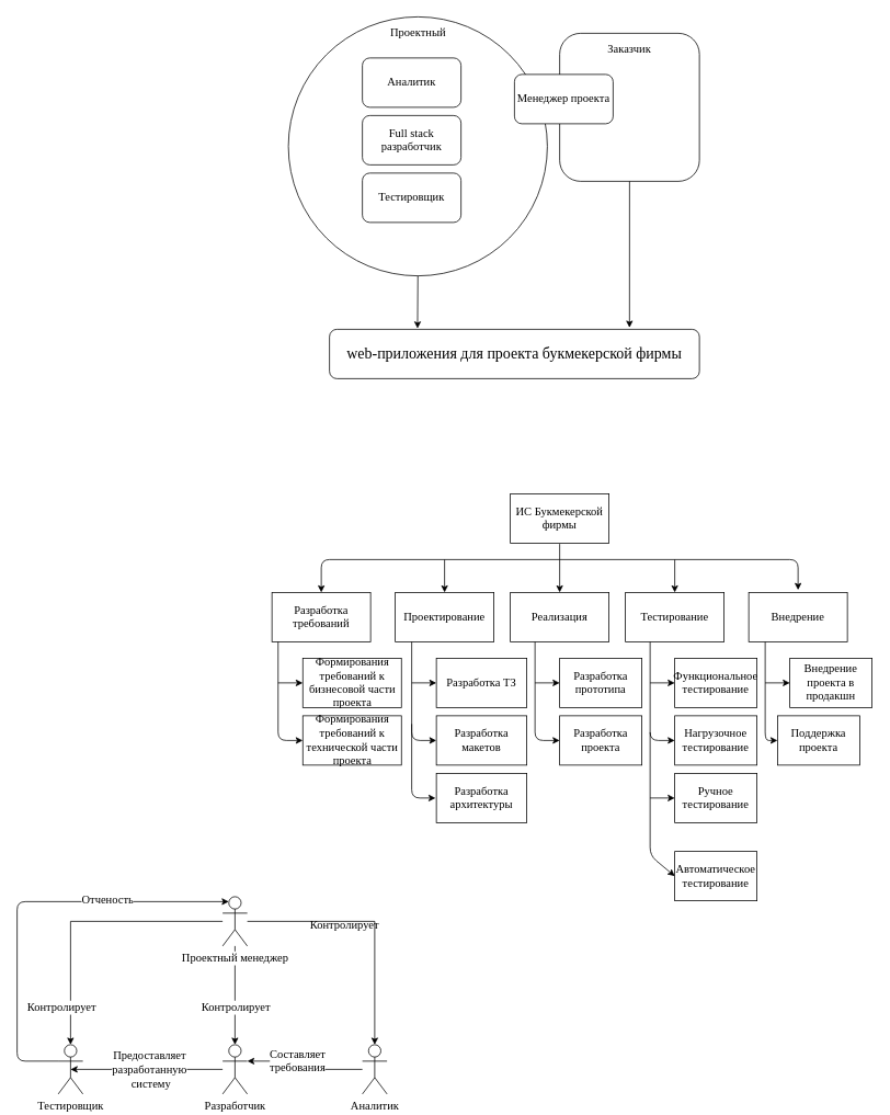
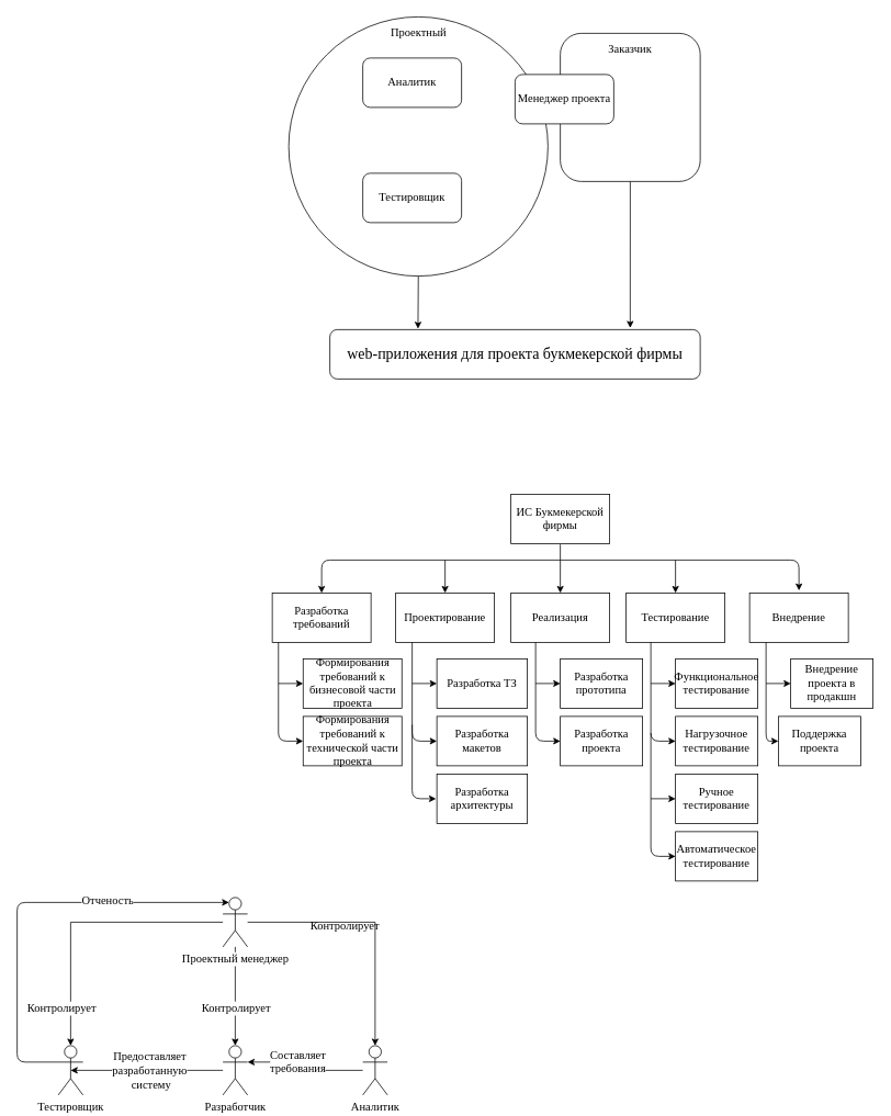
  <mxCell id="0" />
  <mxCell id="1" parent="0" />
  <mxCell id="2" value="" style="rounded=1;whiteSpace=wrap;html=1;fontFamily=Times New Roman;fontSize=14;" vertex="1" parent="1"><mxGeometry x="680" y="40" width="170" height="180" as="geometry" /></mxCell>
  <mxCell id="3" value="Заказчик" style="text;html=1;strokeColor=none;fillColor=none;align=center;verticalAlign=middle;whiteSpace=wrap;rounded=0;fontFamily=Times New Roman;fontSize=14;" vertex="1" parent="1"><mxGeometry x="745" y="50" width="40" height="20" as="geometry" /></mxCell>
  <mxCell id="4" value="" style="ellipse;whiteSpace=wrap;html=1;aspect=fixed;" vertex="1" parent="1"><mxGeometry x="350" y="20" width="315" height="315" as="geometry" /></mxCell>
  <mxCell id="5" value="Проектный" style="text;html=1;strokeColor=none;fillColor=none;align=center;verticalAlign=middle;whiteSpace=wrap;rounded=0;fontFamily=Times New Roman;fontSize=14;" vertex="1" parent="1"><mxGeometry x="487.5" y="30" width="40" height="20" as="geometry" /></mxCell>
  <mxCell id="6" value="Менеджер проекта" style="rounded=1;whiteSpace=wrap;html=1;fontFamily=Times New Roman;fontSize=14;" vertex="1" parent="1"><mxGeometry x="625" y="90" width="120" height="60" as="geometry" /></mxCell>
  <mxCell id="7" value="Аналитик" style="rounded=1;whiteSpace=wrap;html=1;fontFamily=Times New Roman;fontSize=14;" vertex="1" parent="1"><mxGeometry x="440" y="70" width="120" height="60" as="geometry" /></mxCell>
- <mxCell id="8" value="&lt;span lang=&quot;EN-US&quot; style=&quot;font-size: 14px;&quot;&gt;Full stack&lt;/span&gt;&lt;span style=&quot;font-size: 14px;&quot;&gt; разработчик&lt;/span&gt;" style="rounded=1;whiteSpace=wrap;html=1;fontFamily=Times New Roman;fontSize=14;" vertex="1" parent="1"><mxGeometry x="440" y="140" width="120" height="60" as="geometry" /></mxCell>
  <mxCell id="9" value="&lt;span style=&quot;font-size: 14px;&quot;&gt;Тестировщик&lt;/span&gt;" style="rounded=1;whiteSpace=wrap;html=1;fontFamily=Times New Roman;fontSize=14;" vertex="1" parent="1"><mxGeometry x="440" y="210" width="120" height="60" as="geometry" /></mxCell>
  <mxCell id="10" value="&lt;span style=&quot;font-size: 14pt ; font-family: &amp;#34;times new roman&amp;#34; , serif&quot;&gt;web-приложения для проекта букмекерской фирмы&lt;/span&gt;" style="rounded=1;whiteSpace=wrap;html=1;fontFamily=Times New Roman;fontSize=14;" vertex="1" parent="1"><mxGeometry y="400" width="450" height="60" as="geometry" x="400" /></mxCell>
  <mxCell id="11" value="" style="endArrow=classic;html=1;fontFamily=Times New Roman;fontSize=14;exitX=0.5;exitY=1;exitDx=0;exitDy=0;entryX=0.238;entryY=-0.017;entryDx=0;entryDy=0;entryPerimeter=0;" edge="1" parent="1" source="4" target="10"><mxGeometry width="50" height="50" relative="1" as="geometry"><mxPoint x="560" y="380" as="sourcePoint" /><mxPoint x="610" y="330" as="targetPoint" /></mxGeometry></mxCell>
  <mxCell id="12" value="" style="endArrow=classic;html=1;fontFamily=Times New Roman;fontSize=14;exitX=0.5;exitY=1;exitDx=0;exitDy=0;entryX=0.811;entryY=-0.033;entryDx=0;entryDy=0;entryPerimeter=0;" edge="1" parent="1" source="2" target="10"><mxGeometry width="50" height="50" relative="1" as="geometry"><mxPoint x="770" y="300" as="sourcePoint" /><mxPoint x="820" y="250" as="targetPoint" /></mxGeometry></mxCell>
  <mxCell id="13" value="ИС Букмекерской фирмы" style="rounded=0;whiteSpace=wrap;html=1;fontFamily=Times New Roman;fontSize=14;" vertex="1" parent="1"><mxGeometry x="620" y="600" width="120" height="60" as="geometry" /></mxCell>
  <mxCell id="14" value="Разработка требований" style="rounded=0;whiteSpace=wrap;html=1;fontFamily=Times New Roman;fontSize=14;" vertex="1" parent="1"><mxGeometry x="330" y="720" width="120" height="60" as="geometry" /></mxCell>
  <mxCell id="15" value="Проектирование" style="rounded=0;whiteSpace=wrap;html=1;fontFamily=Times New Roman;fontSize=14;" vertex="1" parent="1"><mxGeometry x="480" y="720" width="120" height="60" as="geometry" /></mxCell>
  <mxCell id="16" value="Реализация" style="rounded=0;whiteSpace=wrap;html=1;fontFamily=Times New Roman;fontSize=14;" vertex="1" parent="1"><mxGeometry x="620" y="720" width="120" height="60" as="geometry" /></mxCell>
  <mxCell id="17" value="Тестирование" style="rounded=0;whiteSpace=wrap;html=1;fontFamily=Times New Roman;fontSize=14;" vertex="1" parent="1"><mxGeometry x="760" y="720" width="120" height="60" as="geometry" /></mxCell>
  <mxCell id="18" value="Внедрение" style="rounded=0;whiteSpace=wrap;html=1;fontFamily=Times New Roman;fontSize=14;" vertex="1" parent="1"><mxGeometry x="910" y="720" width="120" height="60" as="geometry" /></mxCell>
  <mxCell id="19" value="" style="endArrow=classic;html=1;fontFamily=Times New Roman;fontSize=14;entryX=0.5;entryY=0;entryDx=0;entryDy=0;" edge="1" parent="1" target="16"><mxGeometry width="50" height="50" relative="1" as="geometry"><mxPoint x="680" y="661" as="sourcePoint" /><mxPoint x="730" y="680" as="targetPoint" /></mxGeometry></mxCell>
  <mxCell id="20" value="" style="endArrow=classic;html=1;fontFamily=Times New Roman;fontSize=14;entryX=0.5;entryY=0;entryDx=0;entryDy=0;" edge="1" parent="1" target="14"><mxGeometry width="50" height="50" relative="1" as="geometry"><mxPoint x="680" y="680" as="sourcePoint" /><mxPoint x="670" y="660" as="targetPoint" /><Array as="points"><mxPoint x="390" y="680" /></Array></mxGeometry></mxCell>
  <mxCell id="21" value="" style="endArrow=classic;html=1;fontFamily=Times New Roman;fontSize=14;entryX=0.5;entryY=0;entryDx=0;entryDy=0;" edge="1" parent="1" target="15"><mxGeometry width="50" height="50" relative="1" as="geometry"><mxPoint x="540" y="680" as="sourcePoint" /><mxPoint x="590" y="700" as="targetPoint" /></mxGeometry></mxCell>
  <mxCell id="22" value="" style="endArrow=classic;html=1;fontFamily=Times New Roman;fontSize=14;" edge="1" parent="1"><mxGeometry width="50" height="50" relative="1" as="geometry"><mxPoint x="680" y="680" as="sourcePoint" /><mxPoint x="970" y="717" as="targetPoint" /><Array as="points"><mxPoint x="970" y="680" /></Array></mxGeometry></mxCell>
  <mxCell id="23" value="" style="endArrow=classic;html=1;fontFamily=Times New Roman;fontSize=14;entryX=0.5;entryY=0;entryDx=0;entryDy=0;" edge="1" parent="1" target="17"><mxGeometry width="50" height="50" relative="1" as="geometry"><mxPoint x="820" y="680" as="sourcePoint" /><mxPoint x="860" y="680" as="targetPoint" /></mxGeometry></mxCell>
  <mxCell id="24" value="Формирования требований к бизнесовой части проекта" style="rounded=0;whiteSpace=wrap;html=1;fontFamily=Times New Roman;fontSize=14;" vertex="1" parent="1"><mxGeometry x="367.5" y="800" width="120" height="60" as="geometry" /></mxCell>
  <mxCell id="25" value="Формирования требований к технической части проекта" style="rounded=0;whiteSpace=wrap;html=1;fontFamily=Times New Roman;fontSize=14;" vertex="1" parent="1"><mxGeometry x="367.5" y="870" width="120" height="60" as="geometry" /></mxCell>
  <mxCell id="26" value="" style="endArrow=classic;html=1;fontFamily=Times New Roman;fontSize=14;exitX=0.25;exitY=1;exitDx=0;exitDy=0;entryX=0;entryY=0.5;entryDx=0;entryDy=0;" edge="1" parent="1" target="25"><mxGeometry width="50" height="50" relative="1" as="geometry"><mxPoint x="337.5" y="780" as="sourcePoint" /><mxPoint x="407.5" y="830" as="targetPoint" /><Array as="points"><mxPoint x="337.5" y="900" /></Array></mxGeometry></mxCell>
  <mxCell id="27" value="" style="endArrow=classic;html=1;fontFamily=Times New Roman;fontSize=14;entryX=0;entryY=0.5;entryDx=0;entryDy=0;" edge="1" parent="1" target="24"><mxGeometry width="50" height="50" relative="1" as="geometry"><mxPoint x="337.5" y="830" as="sourcePoint" /><mxPoint x="397.5" y="810" as="targetPoint" /></mxGeometry></mxCell>
  <mxCell id="28" value="Разработка ТЗ" style="rounded=0;whiteSpace=wrap;html=1;fontFamily=Times New Roman;fontSize=14;" vertex="1" parent="1"><mxGeometry x="530" y="800" width="110" height="60" as="geometry" /></mxCell>
  <mxCell id="29" value="Разработка макетов" style="rounded=0;whiteSpace=wrap;html=1;fontFamily=Times New Roman;fontSize=14;" vertex="1" parent="1"><mxGeometry x="530" y="870" width="110" height="60" as="geometry" /></mxCell>
  <mxCell id="30" value="" style="endArrow=classic;html=1;fontFamily=Times New Roman;fontSize=14;exitX=0.25;exitY=1;exitDx=0;exitDy=0;entryX=0;entryY=0.5;entryDx=0;entryDy=0;" edge="1" parent="1" target="29"><mxGeometry width="50" height="50" relative="1" as="geometry"><mxPoint x="500" y="780" as="sourcePoint" /><mxPoint x="570" y="830" as="targetPoint" /><Array as="points"><mxPoint x="500" y="900" /></Array></mxGeometry></mxCell>
  <mxCell id="31" value="" style="endArrow=classic;html=1;fontFamily=Times New Roman;fontSize=14;entryX=0;entryY=0.5;entryDx=0;entryDy=0;" edge="1" parent="1" target="28"><mxGeometry width="50" height="50" relative="1" as="geometry"><mxPoint x="500" y="830" as="sourcePoint" /><mxPoint x="560" y="810" as="targetPoint" /></mxGeometry></mxCell>
  <mxCell id="32" value="Разработка архитектуры" style="rounded=0;whiteSpace=wrap;html=1;fontFamily=Times New Roman;fontSize=14;" vertex="1" parent="1"><mxGeometry x="530" y="940" width="110" height="60" as="geometry" /></mxCell>
  <mxCell id="33" value="" style="endArrow=classic;html=1;fontFamily=Times New Roman;fontSize=14;" edge="1" parent="1"><mxGeometry width="50" height="50" relative="1" as="geometry"><mxPoint x="500" y="880" as="sourcePoint" /><mxPoint x="529" y="970" as="targetPoint" /><Array as="points"><mxPoint x="500" y="970" /></Array></mxGeometry></mxCell>
  <mxCell id="34" value="Разработка прототипа" style="rounded=0;whiteSpace=wrap;html=1;fontFamily=Times New Roman;fontSize=14;" vertex="1" parent="1"><mxGeometry x="680" y="800" width="100" height="60" as="geometry" /></mxCell>
  <mxCell id="35" value="Разработка проекта" style="rounded=0;whiteSpace=wrap;html=1;fontFamily=Times New Roman;fontSize=14;" vertex="1" parent="1"><mxGeometry x="680" y="870" width="100" height="60" as="geometry" /></mxCell>
  <mxCell id="36" value="" style="endArrow=classic;html=1;fontFamily=Times New Roman;fontSize=14;exitX=0.25;exitY=1;exitDx=0;exitDy=0;entryX=0;entryY=0.5;entryDx=0;entryDy=0;" edge="1" parent="1" target="35"><mxGeometry width="50" height="50" relative="1" as="geometry"><mxPoint x="650" y="780" as="sourcePoint" /><mxPoint x="720" y="830" as="targetPoint" /><Array as="points"><mxPoint x="650" y="900" /></Array></mxGeometry></mxCell>
  <mxCell id="37" value="" style="endArrow=classic;html=1;fontFamily=Times New Roman;fontSize=14;entryX=0;entryY=0.5;entryDx=0;entryDy=0;" edge="1" parent="1" target="34"><mxGeometry width="50" height="50" relative="1" as="geometry"><mxPoint x="650" y="830" as="sourcePoint" /><mxPoint x="710" y="810" as="targetPoint" /></mxGeometry></mxCell>
  <mxCell id="38" value="Функциональное тестирование" style="rounded=0;whiteSpace=wrap;html=1;fontFamily=Times New Roman;fontSize=14;" vertex="1" parent="1"><mxGeometry x="820" y="800" width="100" height="60" as="geometry" /></mxCell>
  <mxCell id="39" value="Нагрузочное&lt;br&gt;тестирование" style="rounded=0;whiteSpace=wrap;html=1;fontFamily=Times New Roman;fontSize=14;" vertex="1" parent="1"><mxGeometry x="820" y="870" width="100" height="60" as="geometry" /></mxCell>
  <mxCell id="40" value="" style="endArrow=classic;html=1;fontFamily=Times New Roman;fontSize=14;exitX=0.25;exitY=1;exitDx=0;exitDy=0;entryX=0;entryY=0.5;entryDx=0;entryDy=0;" edge="1" parent="1" target="39"><mxGeometry width="50" height="50" relative="1" as="geometry"><mxPoint x="790" y="780" as="sourcePoint" /><mxPoint x="860" y="830" as="targetPoint" /><Array as="points"><mxPoint x="790" y="900" /></Array></mxGeometry></mxCell>
  <mxCell id="41" value="" style="endArrow=classic;html=1;fontFamily=Times New Roman;fontSize=14;entryX=0;entryY=0.5;entryDx=0;entryDy=0;" edge="1" parent="1" target="38"><mxGeometry width="50" height="50" relative="1" as="geometry"><mxPoint x="790" y="830" as="sourcePoint" /><mxPoint x="850" y="810" as="targetPoint" /></mxGeometry></mxCell>
  <mxCell id="42" value="Ручное тестирование" style="rounded=0;whiteSpace=wrap;html=1;fontFamily=Times New Roman;fontSize=14;" vertex="1" parent="1"><mxGeometry x="820" y="940" width="100" height="60" as="geometry" /></mxCell>
- <mxCell id="43" value="Автоматическое тестирование" style="rounded=0;whiteSpace=wrap;html=1;fontFamily=Times New Roman;fontSize=14;" vertex="1" parent="1"><mxGeometry x="820" y="1035" width="100" height="60" as="geometry" /></mxCell>
+ <mxCell id="43" value="Автоматическое тестирование" style="rounded=0;whiteSpace=wrap;html=1;fontFamily=Times New Roman;fontSize=14;" vertex="1" parent="1"><mxGeometry x="820" y="1010" width="100" height="60" as="geometry" /></mxCell>
  <mxCell id="44" value="" style="endArrow=classic;html=1;fontFamily=Times New Roman;fontSize=14;entryX=0;entryY=0.5;entryDx=0;entryDy=0;" edge="1" parent="1" target="43"><mxGeometry width="50" height="50" relative="1" as="geometry"><mxPoint x="790" y="890" as="sourcePoint" /><mxPoint x="840" y="990" as="targetPoint" /><Array as="points"><mxPoint x="790" y="1040" /></Array></mxGeometry></mxCell>
  <mxCell id="45" value="" style="endArrow=classic;html=1;fontFamily=Times New Roman;fontSize=14;entryX=0;entryY=0.5;entryDx=0;entryDy=0;" edge="1" parent="1" target="42"><mxGeometry width="50" height="50" relative="1" as="geometry"><mxPoint x="790" y="970" as="sourcePoint" /><mxPoint x="840" y="950" as="targetPoint" /></mxGeometry></mxCell>
  <mxCell id="46" value="Внедрение проекта в продакшн" style="rounded=0;whiteSpace=wrap;html=1;fontFamily=Times New Roman;fontSize=14;" vertex="1" parent="1"><mxGeometry x="960" y="800" width="100" height="60" as="geometry" /></mxCell>
  <mxCell id="47" value="Поддержка проекта" style="rounded=0;whiteSpace=wrap;html=1;fontFamily=Times New Roman;fontSize=14;" vertex="1" parent="1"><mxGeometry x="945" y="870" width="100" height="60" as="geometry" /></mxCell>
  <mxCell id="48" value="" style="endArrow=classic;html=1;fontFamily=Times New Roman;fontSize=14;exitX=0.25;exitY=1;exitDx=0;exitDy=0;entryX=0;entryY=0.5;entryDx=0;entryDy=0;" edge="1" parent="1" target="47"><mxGeometry width="50" height="50" relative="1" as="geometry"><mxPoint x="930" y="780" as="sourcePoint" /><mxPoint x="1000" y="830" as="targetPoint" /><Array as="points"><mxPoint x="930" y="900" /></Array></mxGeometry></mxCell>
  <mxCell id="49" value="" style="endArrow=classic;html=1;fontFamily=Times New Roman;fontSize=14;entryX=0;entryY=0.5;entryDx=0;entryDy=0;" edge="1" parent="1" target="46"><mxGeometry width="50" height="50" relative="1" as="geometry"><mxPoint x="930" y="830" as="sourcePoint" /><mxPoint x="990" y="810" as="targetPoint" /></mxGeometry></mxCell>
  <mxCell id="50" value="" style="edgeStyle=orthogonalEdgeStyle;rounded=0;orthogonalLoop=1;jettySize=auto;html=1;fontFamily=Times New Roman;fontSize=14;" edge="1" parent="1" source="55" target="62"><mxGeometry relative="1" as="geometry" /></mxCell>
  <mxCell id="51" value="Контролирует" style="edgeLabel;html=1;align=center;verticalAlign=middle;resizable=0;points=[];fontSize=14;fontFamily=Times New Roman;" vertex="1" connectable="0" parent="50"><mxGeometry x="-0.143" y="52" relative="1" as="geometry"><mxPoint x="-53" y="52" as="offset" /></mxGeometry></mxCell>
  <mxCell id="52" value="" style="edgeStyle=orthogonalEdgeStyle;rounded=0;orthogonalLoop=1;jettySize=auto;html=1;fontFamily=Times New Roman;fontSize=14;" edge="1" parent="1" source="55" target="61"><mxGeometry relative="1" as="geometry" /></mxCell>
  <mxCell id="53" value="Контролирует" style="edgeLabel;html=1;align=center;verticalAlign=middle;resizable=0;points=[];fontSize=14;fontFamily=Times New Roman;" vertex="1" connectable="0" parent="52"><mxGeometry x="0.225" relative="1" as="geometry"><mxPoint as="offset" /></mxGeometry></mxCell>
  <mxCell id="54" value="" style="edgeStyle=orthogonalEdgeStyle;rounded=0;orthogonalLoop=1;jettySize=auto;html=1;fontFamily=Times New Roman;fontSize=14;" edge="1" parent="1" source="55" target="58"><mxGeometry relative="1" as="geometry" /></mxCell>
  <mxCell id="55" value="Проектный менеджер" style="shape=umlActor;verticalLabelPosition=bottom;labelBackgroundColor=#ffffff;verticalAlign=top;html=1;outlineConnect=0;fontFamily=Times New Roman;fontSize=14;" vertex="1" parent="1"><mxGeometry x="270" y="1090" width="30" height="60" as="geometry" /></mxCell>
  <mxCell id="56" style="edgeStyle=orthogonalEdgeStyle;rounded=0;orthogonalLoop=1;jettySize=auto;html=1;entryX=1;entryY=0.333;entryDx=0;entryDy=0;entryPerimeter=0;fontFamily=Times New Roman;fontSize=14;" edge="1" parent="1" source="58" target="61"><mxGeometry relative="1" as="geometry" /></mxCell>
  <mxCell id="57" value="Составляет &lt;br&gt;требования" style="edgeLabel;html=1;align=center;verticalAlign=middle;resizable=0;points=[];fontSize=14;fontFamily=Times New Roman;" vertex="1" connectable="0" parent="56"><mxGeometry x="0.2" relative="1" as="geometry"><mxPoint as="offset" /></mxGeometry></mxCell>
  <mxCell id="58" value="Аналитик" style="shape=umlActor;verticalLabelPosition=bottom;labelBackgroundColor=#ffffff;verticalAlign=top;html=1;outlineConnect=0;fontFamily=Times New Roman;fontSize=14;" vertex="1" parent="1"><mxGeometry x="440" y="1270" width="30" height="60" as="geometry" /></mxCell>
  <mxCell id="59" style="edgeStyle=orthogonalEdgeStyle;rounded=0;orthogonalLoop=1;jettySize=auto;html=1;entryX=0.5;entryY=0.5;entryDx=0;entryDy=0;entryPerimeter=0;fontFamily=Times New Roman;fontSize=14;" edge="1" parent="1" source="61" target="62"><mxGeometry relative="1" as="geometry" /></mxCell>
  <mxCell id="60" value="Предоставляет &lt;br&gt;разработанную&lt;br&gt;&amp;nbsp;систему" style="edgeLabel;html=1;align=center;verticalAlign=middle;resizable=0;points=[];fontSize=14;fontFamily=Times New Roman;" vertex="1" connectable="0" parent="59"><mxGeometry x="0.29" y="1" relative="1" as="geometry"><mxPoint x="29.17" y="-1" as="offset" /></mxGeometry></mxCell>
  <mxCell id="61" value="Разработчик" style="shape=umlActor;verticalLabelPosition=bottom;labelBackgroundColor=#ffffff;verticalAlign=top;html=1;outlineConnect=0;fontFamily=Times New Roman;fontSize=14;" vertex="1" parent="1"><mxGeometry x="270" y="1270" width="30" height="60" as="geometry" /></mxCell>
  <mxCell id="62" value="Тестировщик" style="shape=umlActor;verticalLabelPosition=bottom;labelBackgroundColor=#ffffff;verticalAlign=top;html=1;outlineConnect=0;fontFamily=Times New Roman;fontSize=14;" vertex="1" parent="1"><mxGeometry x="70" y="1270" width="30" height="60" as="geometry" /></mxCell>
  <mxCell id="63" value="Контролирует" style="text;html=1;align=center;verticalAlign=middle;resizable=0;points=[];autosize=1;fontSize=14;fontFamily=Times New Roman;" vertex="1" parent="1"><mxGeometry x="368" y="1115" width="100" height="20" as="geometry" /></mxCell>
  <mxCell id="64" value="" style="endArrow=classic;html=1;fontFamily=Times New Roman;fontSize=14;entryX=0.25;entryY=0.1;entryDx=0;entryDy=0;entryPerimeter=0;exitX=0;exitY=0.333;exitDx=0;exitDy=0;exitPerimeter=0;" edge="1" parent="1" source="62" target="55"><mxGeometry width="50" height="50" relative="1" as="geometry"><mxPoint x="200" y="1130" as="sourcePoint" /><mxPoint x="250" y="1080" as="targetPoint" /><Array as="points"><mxPoint x="20" y="1290" /><mxPoint x="20" y="1096" /></Array></mxGeometry></mxCell>
  <mxCell id="65" value="Отченость" style="edgeLabel;html=1;align=center;verticalAlign=middle;resizable=0;points=[];fontSize=14;fontFamily=Times New Roman;" vertex="1" connectable="0" parent="64"><mxGeometry x="0.412" y="2" relative="1" as="geometry"><mxPoint as="offset" /></mxGeometry></mxCell>
